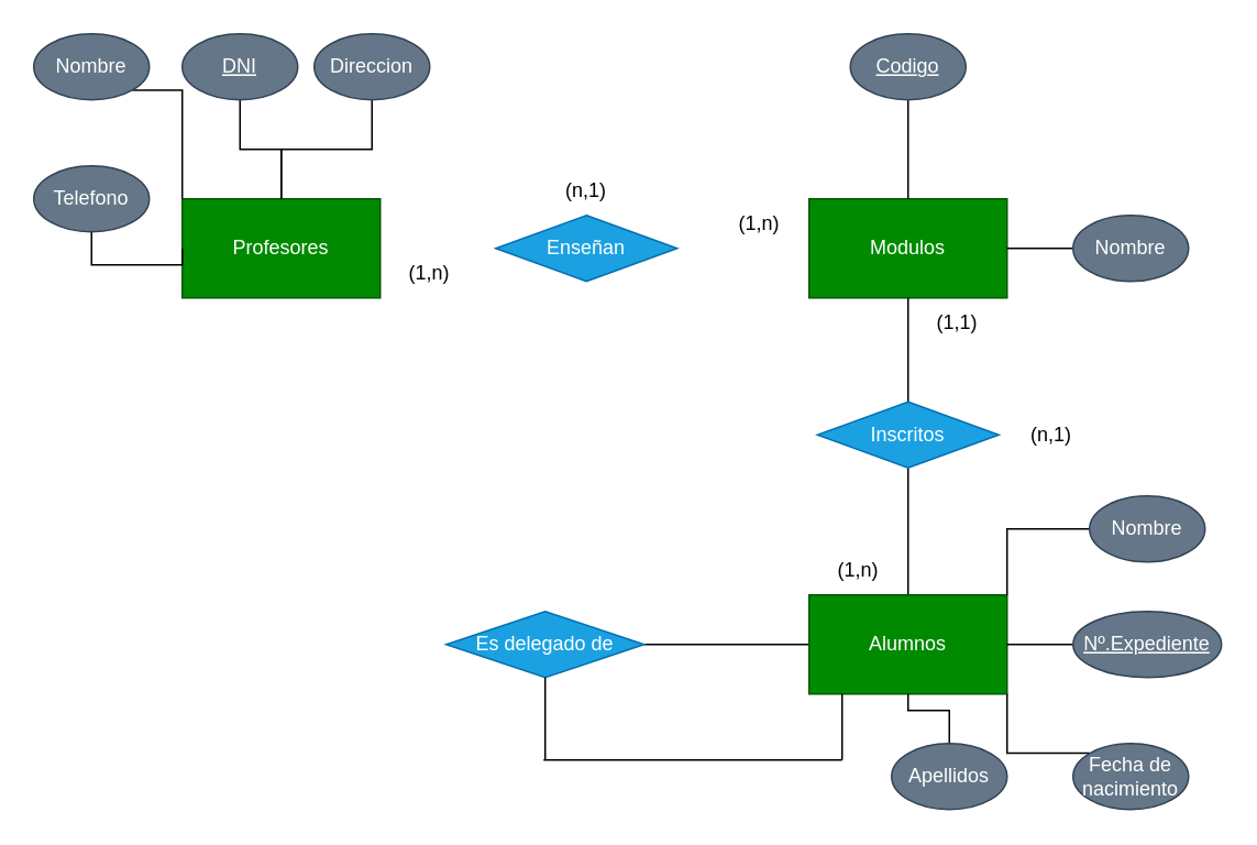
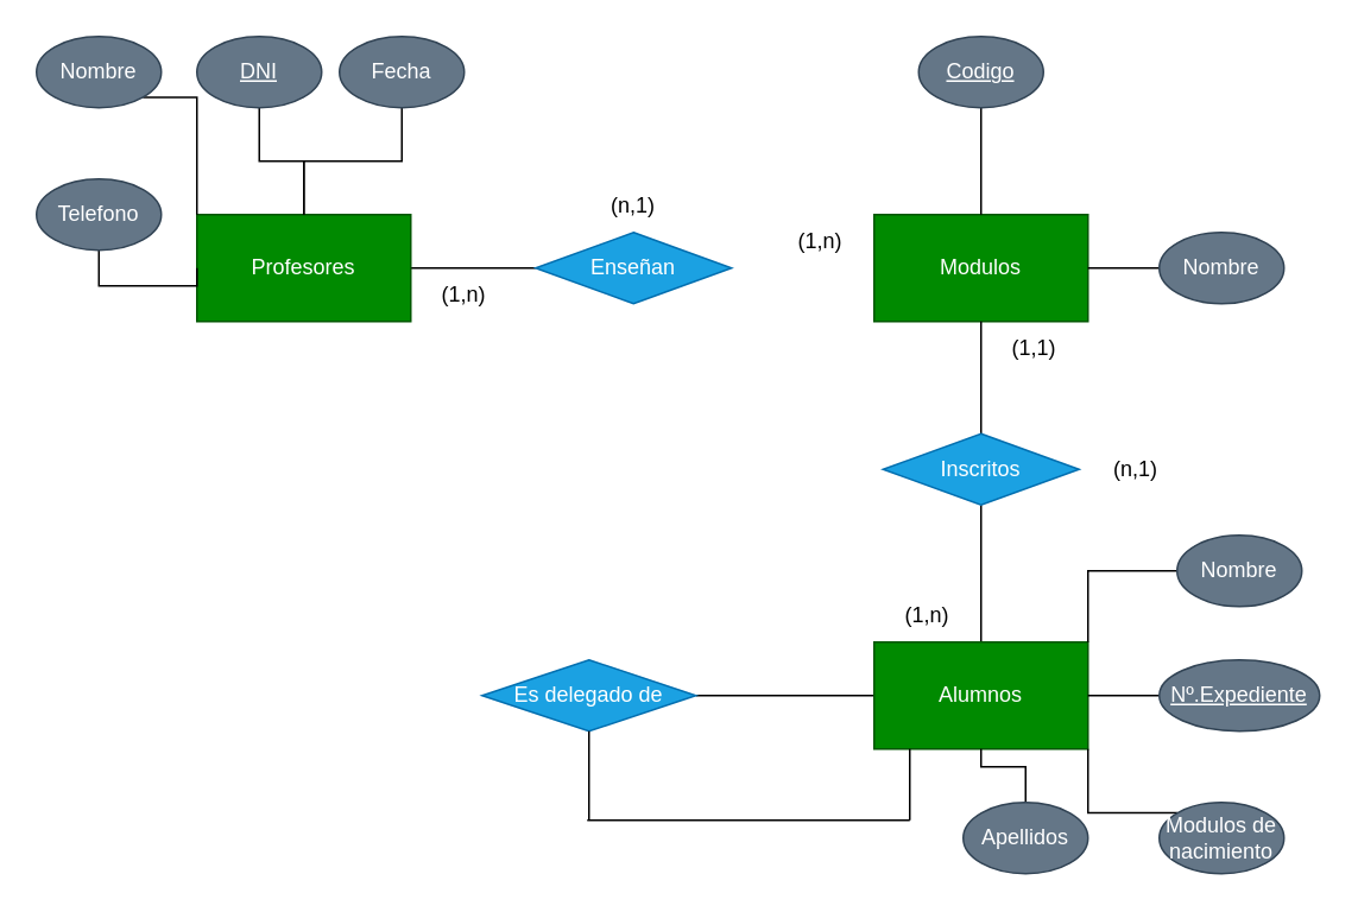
  <mxCell id="0" />
  <mxCell id="1" parent="0" />
+ <mxCell id="2" value="" style="edgeStyle=orthogonalEdgeStyle;rounded=0;orthogonalLoop=1;jettySize=auto;html=1;endArrow=none;endFill=0;" parent="1" source="3" target="8" edge="1"><mxGeometry relative="1" as="geometry" /></mxCell>
  <mxCell id="3" value="Profesores" style="rounded=0;whiteSpace=wrap;html=1;fillColor=#008a00;fontColor=#ffffff;strokeColor=#005700;" parent="1" vertex="1"><mxGeometry x="110" y="120" width="120" height="60" as="geometry" /></mxCell>
  <mxCell id="4" value="" style="edgeStyle=orthogonalEdgeStyle;rounded=0;orthogonalLoop=1;jettySize=auto;html=1;endArrow=none;endFill=0;" parent="1" source="6" target="10" edge="1"><mxGeometry relative="1" as="geometry" /></mxCell>
  <mxCell id="5" value="" style="edgeStyle=orthogonalEdgeStyle;rounded=0;orthogonalLoop=1;jettySize=auto;html=1;endArrow=none;endFill=0;" parent="1" source="6" edge="1"><mxGeometry relative="1" as="geometry"><mxPoint x="390" y="390" as="targetPoint" /></mxGeometry></mxCell>
  <mxCell id="6" value="Alumnos" style="rounded=0;whiteSpace=wrap;html=1;fillColor=#008a00;fontColor=#ffffff;strokeColor=#005700;" parent="1" vertex="1"><mxGeometry x="490" y="360" width="120" height="60" as="geometry" /></mxCell>
  <mxCell id="7" value="Modulos" style="rounded=0;whiteSpace=wrap;html=1;fillColor=#008a00;fontColor=#ffffff;strokeColor=#005700;" parent="1" vertex="1"><mxGeometry x="490" y="120" width="120" height="60" as="geometry" /></mxCell>
  <mxCell id="8" value="Enseñan" style="rhombus;whiteSpace=wrap;html=1;fillColor=#1ba1e2;fontColor=#ffffff;strokeColor=#006EAF;" parent="1" vertex="1"><mxGeometry x="300" y="130" width="110" height="40" as="geometry" /></mxCell>
  <mxCell id="9" value="" style="edgeStyle=orthogonalEdgeStyle;rounded=0;orthogonalLoop=1;jettySize=auto;html=1;endArrow=none;endFill=0;" parent="1" source="10" target="7" edge="1"><mxGeometry relative="1" as="geometry" /></mxCell>
  <mxCell id="10" value="Inscritos" style="rhombus;whiteSpace=wrap;html=1;fillColor=#1ba1e2;fontColor=#ffffff;strokeColor=#006EAF;" parent="1" vertex="1"><mxGeometry x="495" y="243" width="110" height="40" as="geometry" /></mxCell>
  <mxCell id="11" value="" style="edgeStyle=orthogonalEdgeStyle;rounded=0;orthogonalLoop=1;jettySize=auto;html=1;endArrow=none;endFill=0;" parent="1" source="12" target="3" edge="1"><mxGeometry relative="1" as="geometry" /></mxCell>
  <mxCell id="12" value="&lt;u&gt;DNI&lt;/u&gt;" style="ellipse;whiteSpace=wrap;html=1;fillColor=#647687;fontColor=#ffffff;strokeColor=#314354;" parent="1" vertex="1"><mxGeometry x="110" y="20" width="70" height="40" as="geometry" /></mxCell>
  <mxCell id="13" value="" style="edgeStyle=orthogonalEdgeStyle;rounded=0;orthogonalLoop=1;jettySize=auto;html=1;endArrow=none;endFill=0;" parent="1" source="14" target="3" edge="1"><mxGeometry relative="1" as="geometry" /></mxCell>
- <mxCell id="14" value="Direccion" style="ellipse;whiteSpace=wrap;html=1;fillColor=#647687;fontColor=#ffffff;strokeColor=#314354;" parent="1" vertex="1"><mxGeometry x="190" y="20" width="70" height="40" as="geometry" /></mxCell>
+ <mxCell id="14" value="Fecha" style="ellipse;whiteSpace=wrap;html=1;fillColor=#647687;fontColor=#ffffff;strokeColor=#314354;" parent="1" vertex="1"><mxGeometry x="190" y="20" width="70" height="40" as="geometry" /></mxCell>
  <mxCell id="15" style="edgeStyle=orthogonalEdgeStyle;rounded=0;orthogonalLoop=1;jettySize=auto;html=1;exitX=1;exitY=1;exitDx=0;exitDy=0;entryX=0;entryY=0;entryDx=0;entryDy=0;endArrow=none;endFill=0;" parent="1" source="16" target="3" edge="1"><mxGeometry relative="1" as="geometry" /></mxCell>
  <mxCell id="16" value="Nombre" style="ellipse;whiteSpace=wrap;html=1;fillColor=#647687;fontColor=#ffffff;strokeColor=#314354;" parent="1" vertex="1"><mxGeometry x="20" y="20" width="70" height="40" as="geometry" /></mxCell>
  <mxCell id="17" style="edgeStyle=orthogonalEdgeStyle;rounded=0;orthogonalLoop=1;jettySize=auto;html=1;exitX=0.5;exitY=1;exitDx=0;exitDy=0;entryX=0;entryY=0.5;entryDx=0;entryDy=0;endArrow=none;endFill=0;" parent="1" source="18" target="3" edge="1"><mxGeometry relative="1" as="geometry" /></mxCell>
  <mxCell id="18" value="Telefono" style="ellipse;whiteSpace=wrap;html=1;fillColor=#647687;fontColor=#ffffff;strokeColor=#314354;" parent="1" vertex="1"><mxGeometry x="20" y="100" width="70" height="40" as="geometry" /></mxCell>
  <mxCell id="19" value="" style="edgeStyle=orthogonalEdgeStyle;rounded=0;orthogonalLoop=1;jettySize=auto;html=1;endArrow=none;endFill=0;" parent="1" source="20" target="7" edge="1"><mxGeometry relative="1" as="geometry" /></mxCell>
  <mxCell id="20" value="&lt;u&gt;Codigo&lt;/u&gt;" style="ellipse;whiteSpace=wrap;html=1;fillColor=#647687;fontColor=#ffffff;strokeColor=#314354;" parent="1" vertex="1"><mxGeometry x="515" y="20" width="70" height="40" as="geometry" /></mxCell>
  <mxCell id="21" value="" style="edgeStyle=orthogonalEdgeStyle;rounded=0;orthogonalLoop=1;jettySize=auto;html=1;endArrow=none;endFill=0;" parent="1" source="22" target="7" edge="1"><mxGeometry relative="1" as="geometry" /></mxCell>
  <mxCell id="22" value="Nombre" style="ellipse;whiteSpace=wrap;html=1;fillColor=#647687;fontColor=#ffffff;strokeColor=#314354;" parent="1" vertex="1"><mxGeometry x="650" y="130" width="70" height="40" as="geometry" /></mxCell>
  <mxCell id="23" value="" style="edgeStyle=orthogonalEdgeStyle;rounded=0;orthogonalLoop=1;jettySize=auto;html=1;endArrow=none;endFill=0;" parent="1" source="24" target="6" edge="1"><mxGeometry relative="1" as="geometry" /></mxCell>
  <mxCell id="24" value="&lt;u&gt;Nº.Expediente&lt;/u&gt;" style="ellipse;whiteSpace=wrap;html=1;fillColor=#647687;fontColor=#ffffff;strokeColor=#314354;" parent="1" vertex="1"><mxGeometry x="650" y="370" width="90" height="40" as="geometry" /></mxCell>
  <mxCell id="25" style="edgeStyle=orthogonalEdgeStyle;rounded=0;orthogonalLoop=1;jettySize=auto;html=1;exitX=0;exitY=0;exitDx=0;exitDy=0;entryX=1;entryY=1;entryDx=0;entryDy=0;endArrow=none;endFill=0;" parent="1" source="26" target="6" edge="1"><mxGeometry relative="1" as="geometry" /></mxCell>
- <mxCell id="26" value="Fecha de nacimiento" style="ellipse;whiteSpace=wrap;html=1;fillColor=#647687;fontColor=#ffffff;strokeColor=#314354;" parent="1" vertex="1"><mxGeometry x="650" y="450" width="70" height="40" as="geometry" /></mxCell>
+ <mxCell id="26" value="Modulos de nacimiento" style="ellipse;whiteSpace=wrap;html=1;fillColor=#647687;fontColor=#ffffff;strokeColor=#314354;" parent="1" vertex="1"><mxGeometry x="650" y="450" width="70" height="40" as="geometry" /></mxCell>
  <mxCell id="27" value="" style="edgeStyle=orthogonalEdgeStyle;rounded=0;orthogonalLoop=1;jettySize=auto;html=1;endArrow=none;endFill=0;" parent="1" source="28" target="6" edge="1"><mxGeometry relative="1" as="geometry" /></mxCell>
  <mxCell id="28" value="Apellidos" style="ellipse;whiteSpace=wrap;html=1;fillColor=#647687;fontColor=#ffffff;strokeColor=#314354;" parent="1" vertex="1"><mxGeometry x="540" y="450" width="70" height="40" as="geometry" /></mxCell>
  <mxCell id="29" style="edgeStyle=orthogonalEdgeStyle;rounded=0;orthogonalLoop=1;jettySize=auto;html=1;exitX=0;exitY=0.5;exitDx=0;exitDy=0;entryX=1;entryY=0;entryDx=0;entryDy=0;endArrow=none;endFill=0;" parent="1" source="30" target="6" edge="1"><mxGeometry relative="1" as="geometry" /></mxCell>
  <mxCell id="30" value="Nombre" style="ellipse;whiteSpace=wrap;html=1;fillColor=#647687;fontColor=#ffffff;strokeColor=#314354;" parent="1" vertex="1"><mxGeometry x="660" y="300" width="70" height="40" as="geometry" /></mxCell>
  <mxCell id="31" value="" style="endArrow=none;html=1;rounded=0;endFill=0;" parent="1" edge="1"><mxGeometry width="50" height="50" relative="1" as="geometry"><mxPoint x="329" y="460" as="sourcePoint" /><mxPoint x="510" y="460" as="targetPoint" /></mxGeometry></mxCell>
  <mxCell id="32" value="" style="endArrow=none;html=1;rounded=0;endFill=0;" parent="1" edge="1"><mxGeometry width="50" height="50" relative="1" as="geometry"><mxPoint x="510" y="460" as="sourcePoint" /><mxPoint x="510" y="420" as="targetPoint" /></mxGeometry></mxCell>
  <mxCell id="33" value="(1,n)" style="text;html=1;align=center;verticalAlign=middle;whiteSpace=wrap;rounded=0;" parent="1" vertex="1"><mxGeometry x="230" y="150" width="60" height="30" as="geometry" /></mxCell>
  <mxCell id="34" value="(1,n)" style="text;html=1;align=center;verticalAlign=middle;whiteSpace=wrap;rounded=0;" parent="1" vertex="1"><mxGeometry x="430" y="120" width="60" height="30" as="geometry" /></mxCell>
  <mxCell id="35" value="(1,1)" style="text;html=1;align=center;verticalAlign=middle;whiteSpace=wrap;rounded=0;" parent="1" vertex="1"><mxGeometry x="550" y="180" width="60" height="30" as="geometry" /></mxCell>
  <mxCell id="36" value="(1,n)" style="text;html=1;align=center;verticalAlign=middle;whiteSpace=wrap;rounded=0;" parent="1" vertex="1"><mxGeometry x="490" y="330" width="60" height="30" as="geometry" /></mxCell>
  <mxCell id="37" value="(n,1)" style="text;html=1;align=center;verticalAlign=middle;whiteSpace=wrap;rounded=0;" parent="1" vertex="1"><mxGeometry x="325" y="100" width="60" height="30" as="geometry" /></mxCell>
  <mxCell id="38" value="(n,1)" style="text;html=1;align=center;verticalAlign=middle;whiteSpace=wrap;rounded=0;" parent="1" vertex="1"><mxGeometry x="607" y="248" width="60" height="30" as="geometry" /></mxCell>
  <mxCell id="39" value="Es delegado de" style="rhombus;whiteSpace=wrap;html=1;fillColor=#1ba1e2;fontColor=#ffffff;strokeColor=#006EAF;" parent="1" vertex="1"><mxGeometry x="270" y="370" width="120" height="40" as="geometry" /></mxCell>
  <mxCell id="40" value="" style="endArrow=none;html=1;rounded=0;entryX=0.5;entryY=1;entryDx=0;entryDy=0;" parent="1" target="39" edge="1"><mxGeometry width="50" height="50" relative="1" as="geometry"><mxPoint x="330" y="460" as="sourcePoint" /><mxPoint x="390" y="400" as="targetPoint" /></mxGeometry></mxCell>
